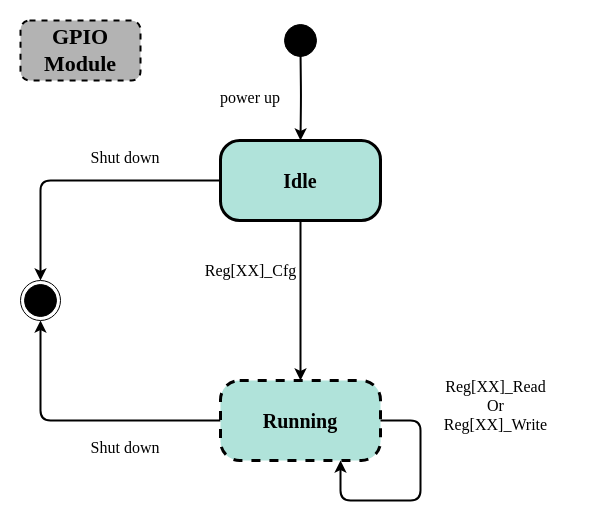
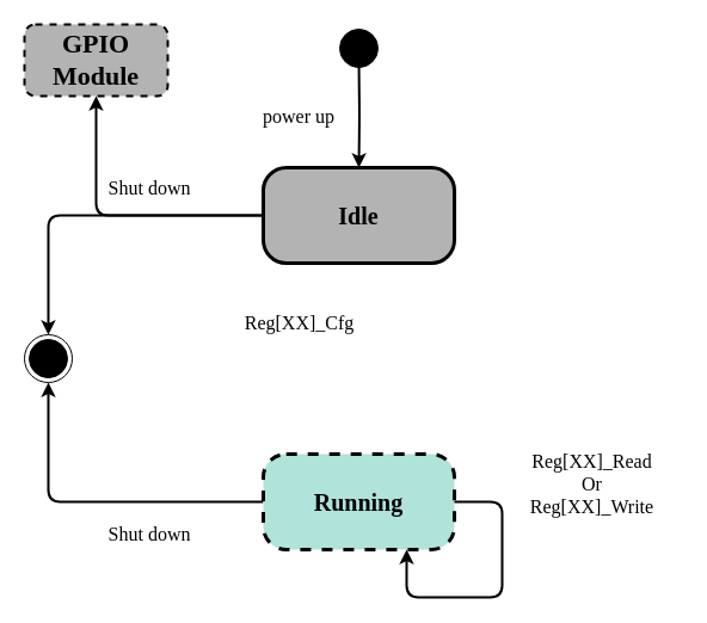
  <mxCell id="0" />
  <mxCell id="1" parent="0" />
  <mxCell id="2" value="" style="edgeStyle=orthogonalEdgeStyle;rounded=1;orthogonalLoop=1;jettySize=auto;html=1;strokeColor=#000000;strokeWidth=2;fontFamily=Lucida Console;fontSize=20;fontStyle=1" parent="1" target="6" edge="1"><mxGeometry relative="1" as="geometry"><mxPoint x="300" y="50" as="sourcePoint" /></mxGeometry></mxCell>
  <mxCell id="3" value="" style="ellipse;html=1;shape=startState;fillColor=#000000;strokeColor=#000000;rounded=1;shadow=0;comic=0;labelBackgroundColor=none;fontFamily=Lucida Console;fontSize=20;fontColor=#000000;align=center;direction=south;fontStyle=1" parent="1" vertex="1"><mxGeometry x="280" y="20" width="40" height="40" as="geometry" /></mxCell>
- <mxCell id="4" style="edgeStyle=orthogonalEdgeStyle;rounded=1;orthogonalLoop=1;jettySize=auto;html=1;entryX=0.5;entryY=0;entryDx=0;entryDy=0;strokeColor=#000000;strokeWidth=2;fontFamily=Lucida Console;fontSize=20;fontStyle=1" parent="1" source="6" target="9" edge="1"><mxGeometry relative="1" as="geometry" /></mxCell>
+ <mxCell id="4" style="edgeStyle=orthogonalEdgeStyle;rounded=1;orthogonalLoop=1;jettySize=auto;html=1;strokeColor=#000000;strokeWidth=2;fontFamily=Lucida Console;fontSize=20;fontStyle=1;" parent="1" source="6" target="14" edge="1"><mxGeometry relative="1" as="geometry" /></mxCell>
  <mxCell id="5" style="edgeStyle=orthogonalEdgeStyle;rounded=1;orthogonalLoop=1;jettySize=auto;html=1;entryX=0.5;entryY=0;entryDx=0;entryDy=0;strokeColor=#000000;strokeWidth=2;fontFamily=Lucida Console;fontSize=20;fontStyle=1" parent="1" source="6" target="7" edge="1"><mxGeometry relative="1" as="geometry" /></mxCell>
- <mxCell id="6" value="&lt;font style=&quot;font-size: 20px;&quot;&gt;&lt;span style=&quot;font-size: 20px;&quot;&gt;Idle&lt;/span&gt;&lt;/font&gt;" style="rounded=1;whiteSpace=wrap;html=1;arcSize=24;fillColor=#B0E3DA;strokeColor=#000000;shadow=0;comic=0;labelBackgroundColor=none;fontFamily=Lucida Console;fontSize=20;fontColor=#000000;align=center;strokeWidth=3;fontStyle=1" parent="1" vertex="1"><mxGeometry x="220" y="140" width="160" height="80" as="geometry" /></mxCell>
+ <mxCell id="6" value="&lt;font style=&quot;font-size: 20px;&quot;&gt;&lt;span style=&quot;font-size: 20px;&quot;&gt;Idle&lt;/span&gt;&lt;/font&gt;" style="rounded=1;whiteSpace=wrap;html=1;arcSize=24;fillColor=#b3b3b3;strokeColor=#000000;shadow=0;comic=0;labelBackgroundColor=none;fontFamily=Lucida Console;fontSize=20;fontColor=#000000;align=center;strokeWidth=3;fontStyle=1;" parent="1" vertex="1"><mxGeometry x="220" y="140" width="160" height="80" as="geometry" /></mxCell>
  <mxCell id="7" value="" style="ellipse;html=1;shape=endState;fillColor=#000000;strokeColor=#000000;rounded=1;shadow=0;comic=0;labelBackgroundColor=none;fontFamily=Lucida Console;fontSize=20;fontColor=#000000;align=center;fontStyle=1" parent="1" vertex="1"><mxGeometry x="20" y="280" width="40" height="40" as="geometry" /></mxCell>
  <mxCell id="8" style="edgeStyle=orthogonalEdgeStyle;rounded=1;orthogonalLoop=1;jettySize=auto;html=1;strokeColor=#000000;strokeWidth=2;fontFamily=Lucida Console;fontSize=20;fontStyle=1" parent="1" source="9" target="7" edge="1"><mxGeometry relative="1" as="geometry" /></mxCell>
  <mxCell id="9" value="Running" style="rounded=1;whiteSpace=wrap;html=1;arcSize=24;fillColor=#B0E3DA;strokeColor=#000000;shadow=0;comic=0;labelBackgroundColor=none;fontFamily=Lucida Console;fontSize=20;fontColor=#000000;align=center;strokeWidth=3;fontStyle=1;dashed=1;" parent="1" vertex="1"><mxGeometry x="220" y="380" width="160" height="80" as="geometry" /></mxCell>
  <mxCell id="10" value="&lt;font style=&quot;font-size: 16px;&quot;&gt;power up&lt;/font&gt;" style="text;html=1;strokeColor=none;fillColor=none;align=center;verticalAlign=middle;whiteSpace=wrap;rounded=0;strokeWidth=3;fontFamily=Lucida Console;fontSize=20;" parent="1" vertex="1"><mxGeometry x="210" y="80" width="80" height="30" as="geometry" /></mxCell>
  <mxCell id="11" value="&lt;font style=&quot;font-size: 16px;&quot;&gt;Shut down&lt;/font&gt;" style="text;html=1;strokeColor=none;fillColor=none;align=center;verticalAlign=middle;whiteSpace=wrap;rounded=0;strokeWidth=3;fontFamily=Lucida Console;fontSize=20;" parent="1" vertex="1"><mxGeometry x="80" y="140" width="90" height="30" as="geometry" /></mxCell>
  <mxCell id="12" value="&lt;font style=&quot;font-size: 16px;&quot;&gt;Shut down&lt;/font&gt;" style="text;html=1;strokeColor=none;fillColor=none;align=center;verticalAlign=middle;whiteSpace=wrap;rounded=0;strokeWidth=3;fontFamily=Lucida Console;fontSize=20;" parent="1" vertex="1"><mxGeometry x="80" y="430" width="90" height="30" as="geometry" /></mxCell>
  <mxCell id="13" value="Reg[XX]_Cfg" style="text;html=1;align=center;verticalAlign=middle;resizable=0;points=[];autosize=1;strokeColor=none;fillColor=none;fontSize=16;fontFamily=Lucida Console;" parent="1" vertex="1"><mxGeometry x="185" y="255" width="130" height="30" as="geometry" /></mxCell>
  <mxCell id="14" value="&lt;font style=&quot;&quot;&gt;&lt;span style=&quot;font-size: 22px;&quot;&gt;&lt;b&gt;GPIO&lt;/b&gt;&lt;/span&gt;&lt;br&gt;&lt;b style=&quot;font-size: 22px;&quot;&gt;Module&lt;/b&gt;&lt;/font&gt;" style="rounded=1;whiteSpace=wrap;html=1;dashed=1;strokeColor=default;strokeWidth=2;fontFamily=Lucida Console;fontSize=16;fillColor=#B3B3B3;" parent="1" vertex="1"><mxGeometry x="20" y="20" width="120" height="60" as="geometry" /></mxCell>
  <mxCell id="15" value="" style="endArrow=classic;html=1;rounded=1;strokeWidth=2;exitX=1;exitY=0.5;exitDx=0;exitDy=0;entryX=0.75;entryY=1;entryDx=0;entryDy=0;" parent="1" source="9" target="9" edge="1"><mxGeometry width="50" height="50" relative="1" as="geometry"><mxPoint x="390" y="420" as="sourcePoint" /><mxPoint x="340" y="500" as="targetPoint" /><Array as="points"><mxPoint x="420" y="420" /><mxPoint x="420" y="500" /><mxPoint x="340" y="500" /></Array></mxGeometry></mxCell>
  <mxCell id="16" value="&lt;div&gt;Reg[XX]_Read&lt;br&gt;Or&lt;/div&gt;&lt;div&gt;Reg[XX]_Write&lt;/div&gt;" style="text;html=1;align=center;verticalAlign=middle;resizable=0;points=[];autosize=1;strokeColor=none;fillColor=none;fontSize=16;fontFamily=Lucida Console;" parent="1" vertex="1"><mxGeometry x="420" y="370" width="150" height="70" as="geometry" /></mxCell>
